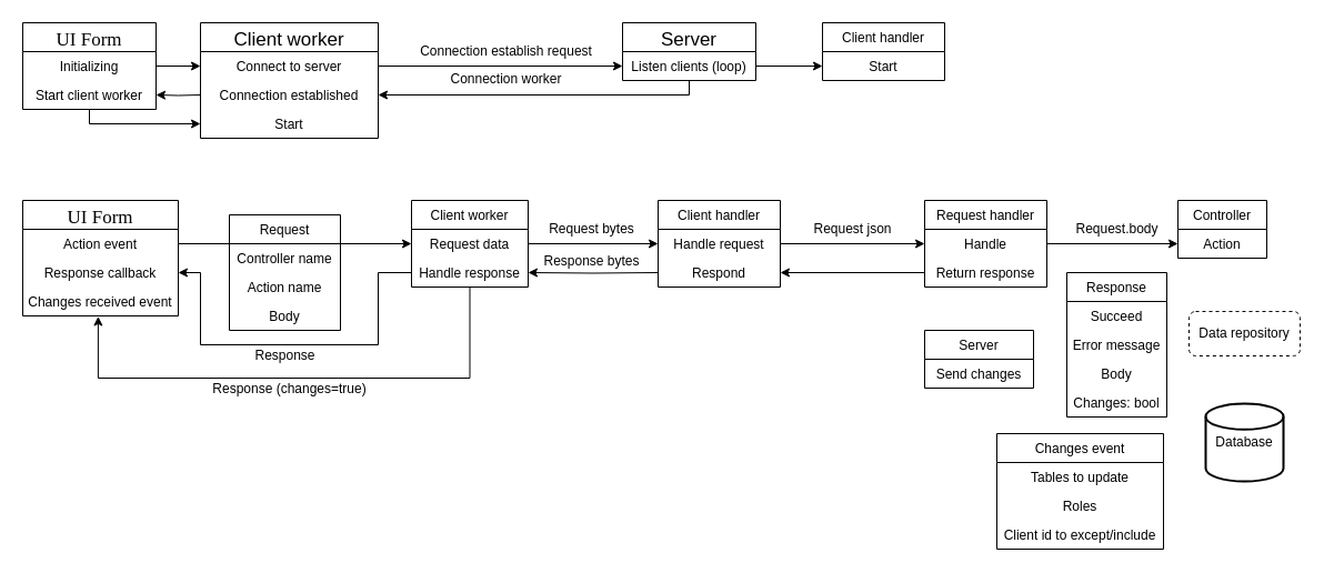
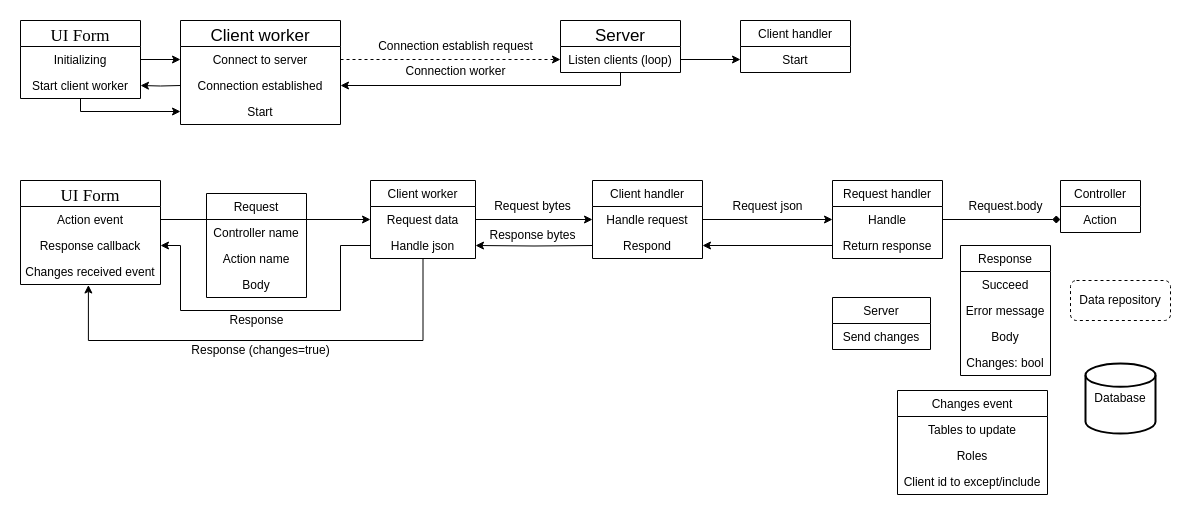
  <mxCell id="0" />
  <mxCell id="1" parent="0" />
  <mxCell id="2" value="Request bytes" style="text;html=1;align=center;verticalAlign=middle;resizable=0;points=[];autosize=1;fontSize=12;fontFamily=Helvetica;" vertex="1" parent="1"><mxGeometry x="487" y="196" width="90" height="20" as="geometry" /></mxCell>
  <mxCell id="3" style="edgeStyle=orthogonalEdgeStyle;rounded=0;orthogonalLoop=1;jettySize=auto;html=1;exitX=1;exitY=0.5;exitDx=0;exitDy=0;entryX=0;entryY=0.5;entryDx=0;entryDy=0;fontSize=17;" edge="1" parent="1" source="7" target="10"><mxGeometry relative="1" as="geometry" /></mxCell>
- <mxCell id="4" style="edgeStyle=orthogonalEdgeStyle;rounded=0;orthogonalLoop=1;jettySize=auto;html=1;entryX=0;entryY=0.5;entryDx=0;entryDy=0;fontFamily=Helvetica;fontSize=12;" edge="1" parent="1" source="10" target="16"><mxGeometry relative="1" as="geometry" /></mxCell>
+ <mxCell id="4" style="edgeStyle=orthogonalEdgeStyle;rounded=0;orthogonalLoop=1;jettySize=auto;html=1;entryX=0;entryY=0.5;entryDx=0;entryDy=0;fontFamily=Helvetica;fontSize=12;dashed=1;" edge="1" parent="1" source="10" target="16"><mxGeometry relative="1" as="geometry" /></mxCell>
  <mxCell id="5" style="edgeStyle=orthogonalEdgeStyle;rounded=0;orthogonalLoop=1;jettySize=auto;html=1;entryX=0;entryY=0.5;entryDx=0;entryDy=0;fontFamily=Helvetica;fontSize=12;" edge="1" parent="1" source="6" target="12"><mxGeometry relative="1" as="geometry"><Array as="points"><mxPoint x="80" y="111" /></Array></mxGeometry></mxCell>
  <mxCell id="6" value="UI Form" style="swimlane;fontStyle=0;childLayout=stackLayout;horizontal=1;startSize=26;fillColor=none;horizontalStack=0;resizeParent=1;resizeParentMax=0;resizeLast=0;collapsible=1;marginBottom=0;fontFamily=consolas;fontSize=17;" vertex="1" parent="1"><mxGeometry width="120" height="78" as="geometry" x="20" y="20" /></mxCell>
  <mxCell id="7" value="Initializing" style="text;strokeColor=none;fillColor=none;align=center;verticalAlign=top;spacingLeft=4;spacingRight=4;overflow=hidden;rotatable=0;points=[[0,0.5],[1,0.5]];portConstraint=eastwest;fontFamily=Helvetica;fontStyle=0;fontSize=12;" vertex="1" parent="6"><mxGeometry y="26" width="120" height="26" as="geometry" /></mxCell>
  <mxCell id="8" value="Start client worker" style="text;strokeColor=none;fillColor=none;align=center;verticalAlign=top;spacingLeft=4;spacingRight=4;overflow=hidden;rotatable=0;points=[[0,0.5],[1,0.5]];portConstraint=eastwest;fontFamily=Helvetica;fontStyle=0;fontSize=12;" vertex="1" parent="6"><mxGeometry y="52" width="120" height="26" as="geometry" /></mxCell>
  <mxCell id="9" value="Client worker" style="swimlane;fontStyle=0;childLayout=stackLayout;horizontal=1;startSize=26;fillColor=none;horizontalStack=0;resizeParent=1;resizeParentMax=0;resizeLast=0;collapsible=1;marginBottom=0;fontSize=17;align=center;" vertex="1" parent="1"><mxGeometry x="180" width="160" height="104" as="geometry" y="20" /></mxCell>
  <mxCell id="10" value="Connect to server" style="text;strokeColor=none;fillColor=none;align=center;verticalAlign=top;spacingLeft=4;spacingRight=4;overflow=hidden;rotatable=0;points=[[0,0.5],[1,0.5]];portConstraint=eastwest;" vertex="1" parent="9"><mxGeometry y="26" width="160" height="26" as="geometry" /></mxCell>
  <mxCell id="11" value="Connection established" style="text;strokeColor=none;fillColor=none;align=center;verticalAlign=top;spacingLeft=4;spacingRight=4;overflow=hidden;rotatable=0;points=[[0,0.5],[1,0.5]];portConstraint=eastwest;" vertex="1" parent="9"><mxGeometry y="52" width="160" height="26" as="geometry" /></mxCell>
  <mxCell id="12" value="Start" style="text;strokeColor=none;fillColor=none;align=center;verticalAlign=top;spacingLeft=4;spacingRight=4;overflow=hidden;rotatable=0;points=[[0,0.5],[1,0.5]];portConstraint=eastwest;" vertex="1" parent="9"><mxGeometry y="78" width="160" height="26" as="geometry" /></mxCell>
  <mxCell id="13" value="Connection establish request" style="text;html=1;align=center;verticalAlign=middle;resizable=0;points=[];autosize=1;fontSize=12;fontFamily=Helvetica;" vertex="1" parent="1"><mxGeometry x="370" y="36" width="170" height="20" as="geometry" /></mxCell>
  <mxCell id="14" style="edgeStyle=orthogonalEdgeStyle;rounded=0;orthogonalLoop=1;jettySize=auto;html=1;entryX=1;entryY=0.5;entryDx=0;entryDy=0;fontFamily=Helvetica;fontSize=12;" edge="1" parent="1" source="15"><mxGeometry relative="1" as="geometry"><mxPoint x="340" y="85" as="targetPoint" /><Array as="points"><mxPoint x="620" y="85" /></Array></mxGeometry></mxCell>
  <mxCell id="15" value="Server" style="swimlane;fontStyle=0;childLayout=stackLayout;horizontal=1;startSize=26;fillColor=none;horizontalStack=0;resizeParent=1;resizeParentMax=0;resizeLast=0;collapsible=1;marginBottom=0;fontSize=17;align=center;" vertex="1" parent="1"><mxGeometry x="560" width="120" height="52" as="geometry" y="20" /></mxCell>
  <mxCell id="16" value="Listen clients (loop)" style="text;strokeColor=none;fillColor=none;align=center;verticalAlign=top;spacingLeft=4;spacingRight=4;overflow=hidden;rotatable=0;points=[[0,0.5],[1,0.5]];portConstraint=eastwest;" vertex="1" parent="15"><mxGeometry y="26" width="120" height="26" as="geometry" /></mxCell>
  <mxCell id="17" value="Connection worker" style="text;html=1;align=center;verticalAlign=middle;resizable=0;points=[];autosize=1;fontSize=12;fontFamily=Helvetica;" vertex="1" parent="1"><mxGeometry x="390" y="61" width="130" height="20" as="geometry" /></mxCell>
  <mxCell id="18" style="edgeStyle=orthogonalEdgeStyle;rounded=0;orthogonalLoop=1;jettySize=auto;html=1;fontFamily=Helvetica;fontSize=12;" edge="1" parent="1" target="8"><mxGeometry relative="1" as="geometry"><mxPoint x="180" y="85" as="sourcePoint" /></mxGeometry></mxCell>
  <mxCell id="19" style="edgeStyle=orthogonalEdgeStyle;rounded=0;orthogonalLoop=1;jettySize=auto;html=1;entryX=0;entryY=0.5;entryDx=0;entryDy=0;fontFamily=Helvetica;fontSize=12;" edge="1" parent="1" source="16" target="21"><mxGeometry relative="1" as="geometry" /></mxCell>
  <mxCell id="20" value="Client handler" style="swimlane;fontStyle=0;childLayout=stackLayout;horizontal=1;startSize=26;fillColor=none;horizontalStack=0;resizeParent=1;resizeParentMax=0;resizeLast=0;collapsible=1;marginBottom=0;fontFamily=Helvetica;fontSize=12;align=center;" vertex="1" parent="1"><mxGeometry x="740" width="110" height="52" as="geometry" y="20" /></mxCell>
  <mxCell id="21" value="Start" style="text;strokeColor=none;fillColor=none;align=center;verticalAlign=top;spacingLeft=4;spacingRight=4;overflow=hidden;rotatable=0;points=[[0,0.5],[1,0.5]];portConstraint=eastwest;" vertex="1" parent="20"><mxGeometry y="26" width="110" height="26" as="geometry" /></mxCell>
  <mxCell id="22" value="UI Form" style="swimlane;fontStyle=0;childLayout=stackLayout;horizontal=1;startSize=26;fillColor=none;horizontalStack=0;resizeParent=1;resizeParentMax=0;resizeLast=0;collapsible=1;marginBottom=0;fontFamily=consolas;fontSize=17;" vertex="1" parent="1"><mxGeometry y="180" width="140" height="104" as="geometry" x="20" /></mxCell>
  <mxCell id="23" value="Action event" style="text;strokeColor=none;fillColor=none;align=center;verticalAlign=top;spacingLeft=4;spacingRight=4;overflow=hidden;rotatable=0;points=[[0,0.5],[1,0.5]];portConstraint=eastwest;fontFamily=Helvetica;fontStyle=0;fontSize=12;" vertex="1" parent="22"><mxGeometry y="26" width="140" height="26" as="geometry" /></mxCell>
  <mxCell id="24" value="Response callback" style="text;strokeColor=none;fillColor=none;align=center;verticalAlign=top;spacingLeft=4;spacingRight=4;overflow=hidden;rotatable=0;points=[[0,0.5],[1,0.5]];portConstraint=eastwest;fontFamily=Helvetica;fontStyle=0;fontSize=12;" vertex="1" parent="22"><mxGeometry y="52" width="140" height="26" as="geometry" /></mxCell>
  <mxCell id="25" value="Changes received event" style="text;strokeColor=none;fillColor=none;align=center;verticalAlign=top;spacingLeft=4;spacingRight=4;overflow=hidden;rotatable=0;points=[[0,0.5],[1,0.5]];portConstraint=eastwest;fontFamily=Helvetica;fontStyle=0;fontSize=12;" vertex="1" parent="22"><mxGeometry y="78" width="140" height="26" as="geometry" /></mxCell>
  <mxCell id="26" style="edgeStyle=orthogonalEdgeStyle;rounded=0;orthogonalLoop=1;jettySize=auto;html=1;entryX=0;entryY=0.5;entryDx=0;entryDy=0;fontFamily=Helvetica;fontSize=12;" edge="1" parent="1" source="29" target="32"><mxGeometry relative="1" as="geometry" /></mxCell>
  <mxCell id="27" value="Request json" style="text;html=1;align=center;verticalAlign=middle;resizable=0;points=[];autosize=1;fontSize=12;fontFamily=Helvetica;" vertex="1" parent="1"><mxGeometry x="722" y="196" width="90" height="20" as="geometry" /></mxCell>
  <mxCell id="28" value="Client handler" style="swimlane;fontStyle=0;childLayout=stackLayout;horizontal=1;startSize=26;fillColor=none;horizontalStack=0;resizeParent=1;resizeParentMax=0;resizeLast=0;collapsible=1;marginBottom=0;fontFamily=Helvetica;fontSize=12;align=center;" vertex="1" parent="1"><mxGeometry x="592" y="180" width="110" height="78" as="geometry" /></mxCell>
  <mxCell id="29" value="Handle request" style="text;strokeColor=none;fillColor=none;align=center;verticalAlign=top;spacingLeft=4;spacingRight=4;overflow=hidden;rotatable=0;points=[[0,0.5],[1,0.5]];portConstraint=eastwest;" vertex="1" parent="28"><mxGeometry y="26" width="110" height="26" as="geometry" /></mxCell>
  <mxCell id="30" value="Respond" style="text;strokeColor=none;fillColor=none;align=center;verticalAlign=top;spacingLeft=4;spacingRight=4;overflow=hidden;rotatable=0;points=[[0,0.5],[1,0.5]];portConstraint=eastwest;" vertex="1" parent="28"><mxGeometry y="52" width="110" height="26" as="geometry" /></mxCell>
  <mxCell id="31" value="Request handler" style="swimlane;fontStyle=0;childLayout=stackLayout;horizontal=1;startSize=26;fillColor=none;horizontalStack=0;resizeParent=1;resizeParentMax=0;resizeLast=0;collapsible=1;marginBottom=0;fontFamily=Helvetica;fontSize=12;align=center;" vertex="1" parent="1"><mxGeometry x="832" y="180" width="110" height="78" as="geometry" /></mxCell>
  <mxCell id="32" value="Handle" style="text;strokeColor=none;fillColor=none;align=center;verticalAlign=top;spacingLeft=4;spacingRight=4;overflow=hidden;rotatable=0;points=[[0,0.5],[1,0.5]];portConstraint=eastwest;" vertex="1" parent="31"><mxGeometry y="26" width="110" height="26" as="geometry" /></mxCell>
  <mxCell id="33" value="Return response" style="text;strokeColor=none;fillColor=none;align=center;verticalAlign=top;spacingLeft=4;spacingRight=4;overflow=hidden;rotatable=0;points=[[0,0.5],[1,0.5]];portConstraint=eastwest;" vertex="1" parent="31"><mxGeometry y="52" width="110" height="26" as="geometry" /></mxCell>
  <mxCell id="34" value="Request" style="swimlane;fontStyle=0;childLayout=stackLayout;horizontal=1;startSize=26;fillColor=none;horizontalStack=0;resizeParent=1;resizeParentMax=0;resizeLast=0;collapsible=1;marginBottom=0;fontFamily=Helvetica;fontSize=12;align=center;glass=0;swimlaneLine=1;shadow=0;swimlaneFillColor=none;" vertex="1" parent="1"><mxGeometry x="206" y="193" width="100" height="104" as="geometry"><mxRectangle x="164" y="173" width="80" height="26" as="alternateBounds" /></mxGeometry></mxCell>
  <mxCell id="35" value="Controller name" style="text;strokeColor=none;fillColor=none;align=center;verticalAlign=top;spacingLeft=4;spacingRight=4;overflow=hidden;rotatable=0;points=[[0,0.5],[1,0.5]];portConstraint=eastwest;" vertex="1" parent="34"><mxGeometry y="26" width="100" height="26" as="geometry" /></mxCell>
  <mxCell id="36" value="Action name" style="text;strokeColor=none;fillColor=none;align=center;verticalAlign=top;spacingLeft=4;spacingRight=4;overflow=hidden;rotatable=0;points=[[0,0.5],[1,0.5]];portConstraint=eastwest;" vertex="1" parent="34"><mxGeometry y="52" width="100" height="26" as="geometry" /></mxCell>
  <mxCell id="37" value="Body" style="text;strokeColor=none;fillColor=none;align=center;verticalAlign=top;spacingLeft=4;spacingRight=4;overflow=hidden;rotatable=0;points=[[0,0.5],[1,0.5]];portConstraint=eastwest;" vertex="1" parent="34"><mxGeometry y="78" width="100" height="26" as="geometry" /></mxCell>
- <mxCell id="38" style="edgeStyle=orthogonalEdgeStyle;rounded=0;orthogonalLoop=1;jettySize=auto;html=1;fontFamily=Helvetica;fontSize=12;" edge="1" parent="1" source="32" target="55"><mxGeometry relative="1" as="geometry" /></mxCell>
+ <mxCell id="38" style="edgeStyle=orthogonalEdgeStyle;rounded=0;orthogonalLoop=1;jettySize=auto;html=1;fontFamily=Helvetica;fontSize=12;endArrow=diamond;" edge="1" parent="1" source="32" target="55"><mxGeometry relative="1" as="geometry" /></mxCell>
  <mxCell id="39" style="edgeStyle=orthogonalEdgeStyle;rounded=0;orthogonalLoop=1;jettySize=auto;html=1;entryX=1;entryY=0.5;entryDx=0;entryDy=0;fontFamily=Helvetica;fontSize=12;" edge="1" parent="1" source="33" target="30"><mxGeometry relative="1" as="geometry" /></mxCell>
  <mxCell id="40" value="Response bytes" style="text;html=1;align=center;verticalAlign=middle;resizable=0;points=[];autosize=1;fontSize=12;fontFamily=Helvetica;" vertex="1" parent="1"><mxGeometry x="482" y="225" width="100" height="20" as="geometry" /></mxCell>
  <mxCell id="41" value="Response" style="text;html=1;align=center;verticalAlign=middle;resizable=0;points=[];autosize=1;fontSize=12;fontFamily=Helvetica;" vertex="1" parent="1"><mxGeometry x="221" y="310" width="70" height="20" as="geometry" /></mxCell>
  <mxCell id="42" style="edgeStyle=orthogonalEdgeStyle;rounded=0;orthogonalLoop=1;jettySize=auto;html=1;fontFamily=Helvetica;fontSize=12;entryX=0;entryY=0.5;entryDx=0;entryDy=0;" edge="1" parent="1" source="23" target="47"><mxGeometry relative="1" as="geometry"><mxPoint x="370" y="219" as="targetPoint" /></mxGeometry></mxCell>
  <mxCell id="43" style="edgeStyle=orthogonalEdgeStyle;rounded=0;orthogonalLoop=1;jettySize=auto;html=1;fontFamily=Helvetica;fontSize=12;verticalAlign=middle;exitX=1;exitY=0.5;exitDx=0;exitDy=0;" edge="1" parent="1" source="47"><mxGeometry relative="1" as="geometry"><mxPoint x="592" y="219" as="targetPoint" /><mxPoint x="480" y="219" as="sourcePoint" /></mxGeometry></mxCell>
  <mxCell id="44" style="edgeStyle=orthogonalEdgeStyle;rounded=0;orthogonalLoop=1;jettySize=auto;html=1;exitX=0;exitY=0.5;exitDx=0;exitDy=0;fontFamily=Helvetica;fontSize=12;entryX=1;entryY=0.5;entryDx=0;entryDy=0;" edge="1" parent="1" target="48"><mxGeometry relative="1" as="geometry"><mxPoint x="480" y="245.172" as="targetPoint" /><mxPoint x="592" y="245" as="sourcePoint" /></mxGeometry></mxCell>
  <mxCell id="45" style="edgeStyle=orthogonalEdgeStyle;rounded=0;orthogonalLoop=1;jettySize=auto;html=1;entryX=0.485;entryY=1.019;entryDx=0;entryDy=0;entryPerimeter=0;fontFamily=Helvetica;fontSize=12;" edge="1" parent="1" source="46" target="25"><mxGeometry relative="1" as="geometry"><Array as="points"><mxPoint x="422" y="340" /><mxPoint x="88" y="340" /></Array></mxGeometry></mxCell>
  <mxCell id="46" value="Client worker" style="swimlane;fontStyle=0;childLayout=stackLayout;horizontal=1;startSize=26;fillColor=none;horizontalStack=0;resizeParent=1;resizeParentMax=0;resizeLast=0;collapsible=1;marginBottom=0;shadow=0;glass=0;fontFamily=Helvetica;fontSize=12;align=center;" vertex="1" parent="1"><mxGeometry x="370" y="180" width="105" height="78" as="geometry" /></mxCell>
  <mxCell id="47" value="Request data" style="text;strokeColor=none;fillColor=none;align=center;verticalAlign=top;spacingLeft=4;spacingRight=4;overflow=hidden;rotatable=0;points=[[0,0.5],[1,0.5]];portConstraint=eastwest;" vertex="1" parent="46"><mxGeometry y="26" width="105" height="26" as="geometry" /></mxCell>
- <mxCell id="48" value="Handle response" style="text;strokeColor=none;fillColor=none;align=center;verticalAlign=top;spacingLeft=4;spacingRight=4;overflow=hidden;rotatable=0;points=[[0,0.5],[1,0.5]];portConstraint=eastwest;" vertex="1" parent="46"><mxGeometry y="52" width="105" height="26" as="geometry" /></mxCell>
+ <mxCell id="48" value="Handle json" style="text;strokeColor=none;fillColor=none;align=center;verticalAlign=top;spacingLeft=4;spacingRight=4;overflow=hidden;rotatable=0;points=[[0,0.5],[1,0.5]];portConstraint=eastwest;" vertex="1" parent="46"><mxGeometry y="52" width="105" height="26" as="geometry" /></mxCell>
  <mxCell id="49" style="edgeStyle=orthogonalEdgeStyle;rounded=0;orthogonalLoop=1;jettySize=auto;html=1;entryX=1;entryY=0.5;entryDx=0;entryDy=0;fontFamily=Helvetica;fontSize=12;" edge="1" parent="1" source="48" target="24"><mxGeometry relative="1" as="geometry"><Array as="points"><mxPoint x="340" y="245" /><mxPoint x="340" y="310" /><mxPoint x="180" y="310" /><mxPoint x="180" y="245" /></Array></mxGeometry></mxCell>
  <mxCell id="50" value="Response (changes=true)" style="text;html=1;align=center;verticalAlign=middle;resizable=0;points=[];autosize=1;fontSize=12;fontFamily=Helvetica;" vertex="1" parent="1"><mxGeometry x="185" y="340" width="150" height="20" as="geometry" /></mxCell>
  <mxCell id="51" style="edgeStyle=orthogonalEdgeStyle;rounded=0;orthogonalLoop=1;jettySize=auto;html=1;exitX=0.75;exitY=1;exitDx=0;exitDy=0;entryX=0.5;entryY=0;entryDx=0;entryDy=0;strokeColor=#FFFFFF;fontFamily=Helvetica;fontSize=12;" edge="1" parent="1" source="54" target="59"><mxGeometry relative="1" as="geometry" /></mxCell>
  <mxCell id="52" style="edgeStyle=orthogonalEdgeStyle;rounded=0;orthogonalLoop=1;jettySize=auto;html=1;exitX=0.25;exitY=1;exitDx=0;exitDy=0;entryX=1;entryY=0.5;entryDx=0;entryDy=0;strokeColor=#FFFFFF;fontFamily=Helvetica;fontSize=12;" edge="1" parent="1" source="54" target="33"><mxGeometry relative="1" as="geometry"><Array as="points"><mxPoint x="1080" y="245" /></Array></mxGeometry></mxCell>
  <mxCell id="53" style="edgeStyle=orthogonalEdgeStyle;rounded=0;orthogonalLoop=1;jettySize=auto;html=1;entryX=0.472;entryY=1.092;entryDx=0;entryDy=0;entryPerimeter=0;strokeColor=#FFFFFF;fontFamily=Helvetica;fontSize=12;exitX=0.496;exitY=1.082;exitDx=0;exitDy=0;exitPerimeter=0;" edge="1" parent="1" source="55" target="68"><mxGeometry relative="1" as="geometry"><mxPoint x="1100" y="250" as="sourcePoint" /><Array as="points"><mxPoint x="1100" y="260" /><mxPoint x="1060" y="260" /><mxPoint x="1060" y="390" /><mxPoint x="878" y="390" /></Array></mxGeometry></mxCell>
  <mxCell id="54" value="Controller" style="swimlane;fontStyle=0;childLayout=stackLayout;horizontal=1;startSize=26;fillColor=none;horizontalStack=0;resizeParent=1;resizeParentMax=0;resizeLast=0;collapsible=1;marginBottom=0;fontFamily=Helvetica;fontSize=12;align=center;" vertex="1" parent="1"><mxGeometry x="1060" y="180" width="80" height="52" as="geometry" /></mxCell>
  <mxCell id="55" value="Action" style="text;strokeColor=none;fillColor=none;align=center;verticalAlign=top;spacingLeft=4;spacingRight=4;overflow=hidden;rotatable=0;points=[[0,0.5],[1,0.5]];portConstraint=eastwest;" vertex="1" parent="54"><mxGeometry y="26" width="80" height="26" as="geometry" /></mxCell>
  <mxCell id="56" value="Request.body" style="text;html=1;align=center;verticalAlign=middle;resizable=0;points=[];autosize=1;fontSize=12;fontFamily=Helvetica;" vertex="1" parent="1"><mxGeometry x="960" y="196" width="90" height="20" as="geometry" /></mxCell>
  <mxCell id="57" style="edgeStyle=orthogonalEdgeStyle;rounded=0;orthogonalLoop=1;jettySize=auto;html=1;fontFamily=Helvetica;fontSize=12;labelPosition=center;verticalLabelPosition=middle;align=center;verticalAlign=middle;textDirection=ltr;horizontal=1;entryX=0.5;entryY=0;entryDx=0;entryDy=0;entryPerimeter=0;strokeColor=#FFFFFF;" edge="1" parent="1" source="59" target="61"><mxGeometry relative="1" as="geometry" /></mxCell>
  <mxCell id="58" style="edgeStyle=orthogonalEdgeStyle;rounded=0;orthogonalLoop=1;jettySize=auto;html=1;exitX=0.5;exitY=0;exitDx=0;exitDy=0;entryX=0.75;entryY=1;entryDx=0;entryDy=0;strokeColor=#FFFFFF;fontFamily=Helvetica;fontSize=12;" edge="1" parent="1" source="59" target="54"><mxGeometry relative="1" as="geometry" /></mxCell>
  <mxCell id="59" value="Data repository" style="rounded=1;whiteSpace=wrap;html=1;shadow=0;glass=0;fillColor=none;fontFamily=Helvetica;fontSize=12;align=center;dashed=1;" vertex="1" parent="1"><mxGeometry x="1070" y="280" width="100" height="40" as="geometry" /></mxCell>
  <mxCell id="60" style="edgeStyle=orthogonalEdgeStyle;rounded=0;orthogonalLoop=1;jettySize=auto;html=1;entryX=0.5;entryY=1;entryDx=0;entryDy=0;strokeColor=#FFFFFF;fontFamily=Helvetica;fontSize=12;" edge="1" parent="1" source="61" target="59"><mxGeometry relative="1" as="geometry" /></mxCell>
  <mxCell id="61" value="Database" style="strokeWidth=2;html=1;shape=mxgraph.flowchart.database;whiteSpace=wrap;shadow=0;glass=0;fillColor=none;fontFamily=Helvetica;fontSize=12;align=center;" vertex="1" parent="1"><mxGeometry x="1085" y="363" width="70" height="70" as="geometry" /></mxCell>
  <mxCell id="62" value="Response" style="swimlane;fontStyle=0;childLayout=stackLayout;horizontal=1;startSize=26;fillColor=none;horizontalStack=0;resizeParent=1;resizeParentMax=0;resizeLast=0;collapsible=1;marginBottom=0;fontFamily=Helvetica;fontSize=12;align=center;" vertex="1" parent="1"><mxGeometry x="960" y="245" width="90" height="130" as="geometry" /></mxCell>
  <mxCell id="63" value="Succeed" style="text;strokeColor=none;fillColor=none;align=center;verticalAlign=top;spacingLeft=4;spacingRight=4;overflow=hidden;rotatable=0;points=[[0,0.5],[1,0.5]];portConstraint=eastwest;" vertex="1" parent="62"><mxGeometry y="26" width="90" height="26" as="geometry" /></mxCell>
  <mxCell id="64" value="Error message" style="text;strokeColor=none;fillColor=none;align=center;verticalAlign=top;spacingLeft=4;spacingRight=4;overflow=hidden;rotatable=0;points=[[0,0.5],[1,0.5]];portConstraint=eastwest;" vertex="1" parent="62"><mxGeometry y="52" width="90" height="26" as="geometry" /></mxCell>
  <mxCell id="65" value="Body" style="text;strokeColor=none;fillColor=none;align=center;verticalAlign=top;spacingLeft=4;spacingRight=4;overflow=hidden;rotatable=0;points=[[0,0.5],[1,0.5]];portConstraint=eastwest;" vertex="1" parent="62"><mxGeometry y="78" width="90" height="26" as="geometry" /></mxCell>
  <mxCell id="66" value="Changes: bool" style="text;strokeColor=none;fillColor=none;align=center;verticalAlign=top;spacingLeft=4;spacingRight=4;overflow=hidden;rotatable=0;points=[[0,0.5],[1,0.5]];portConstraint=eastwest;" vertex="1" parent="62"><mxGeometry y="104" width="90" height="26" as="geometry" /></mxCell>
  <mxCell id="67" value="Server" style="swimlane;fontStyle=0;childLayout=stackLayout;horizontal=1;startSize=26;fillColor=none;horizontalStack=0;resizeParent=1;resizeParentMax=0;resizeLast=0;collapsible=1;marginBottom=0;shadow=0;glass=0;fontFamily=Helvetica;fontSize=12;align=center;" vertex="1" parent="1"><mxGeometry x="832" y="297" width="98" height="52" as="geometry" /></mxCell>
  <mxCell id="68" value="Send changes" style="text;strokeColor=none;fillColor=none;align=center;verticalAlign=top;spacingLeft=4;spacingRight=4;overflow=hidden;rotatable=0;points=[[0,0.5],[1,0.5]];portConstraint=eastwest;" vertex="1" parent="67"><mxGeometry y="26" width="98" height="26" as="geometry" /></mxCell>
  <mxCell id="69" value="Changes event" style="swimlane;fontStyle=0;childLayout=stackLayout;horizontal=1;startSize=26;fillColor=none;horizontalStack=0;resizeParent=1;resizeParentMax=0;resizeLast=0;collapsible=1;marginBottom=0;shadow=0;glass=0;fontFamily=Helvetica;fontSize=12;align=center;" vertex="1" parent="1"><mxGeometry x="897" y="390" width="150" height="104" as="geometry" /></mxCell>
  <mxCell id="70" value="Tables to update" style="text;strokeColor=none;fillColor=none;align=center;verticalAlign=top;spacingLeft=4;spacingRight=4;overflow=hidden;rotatable=0;points=[[0,0.5],[1,0.5]];portConstraint=eastwest;" vertex="1" parent="69"><mxGeometry y="26" width="150" height="26" as="geometry" /></mxCell>
  <mxCell id="71" value="Roles" style="text;strokeColor=none;fillColor=none;align=center;verticalAlign=top;spacingLeft=4;spacingRight=4;overflow=hidden;rotatable=0;points=[[0,0.5],[1,0.5]];portConstraint=eastwest;" vertex="1" parent="69"><mxGeometry y="52" width="150" height="26" as="geometry" /></mxCell>
  <mxCell id="72" value="Client id to except/include" style="text;strokeColor=none;fillColor=none;align=center;verticalAlign=top;spacingLeft=4;spacingRight=4;overflow=hidden;rotatable=0;points=[[0,0.5],[1,0.5]];portConstraint=eastwest;" vertex="1" parent="69"><mxGeometry y="78" width="150" height="26" as="geometry" /></mxCell>
